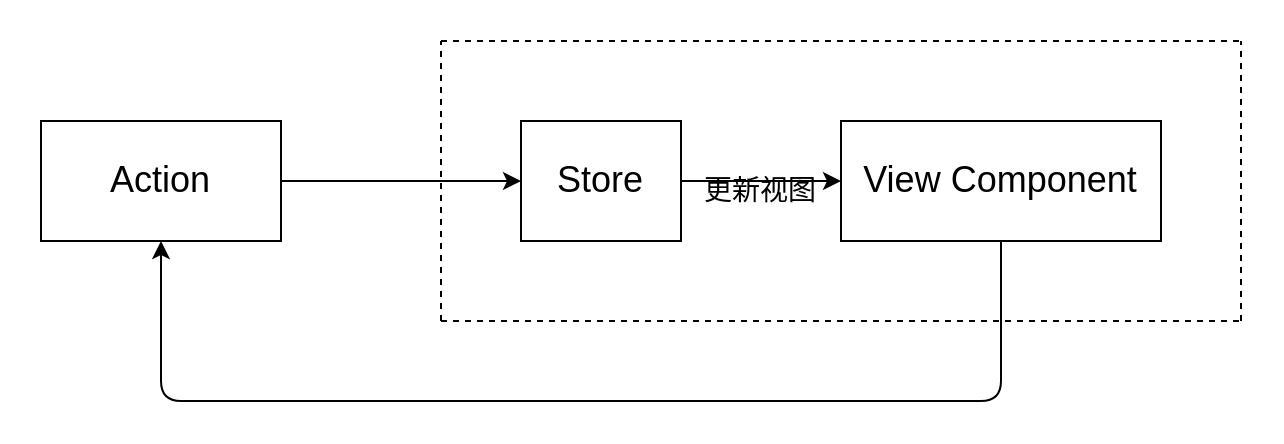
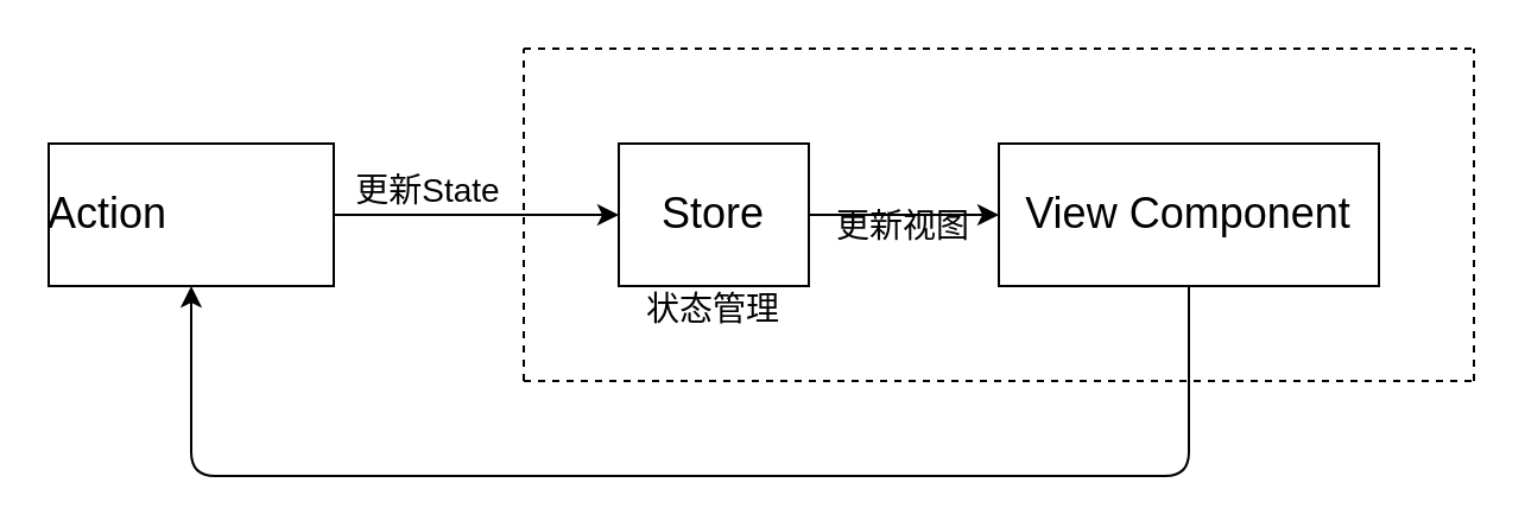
  <mxCell id="0" />
  <mxCell id="1" parent="0" />
  <mxCell id="2" value="" style="rounded=0;whiteSpace=wrap;html=1;" vertex="1" parent="1"><mxGeometry x="20" y="60" width="120" height="60" as="geometry" /></mxCell>
  <mxCell id="3" value="" style="rounded=0;whiteSpace=wrap;html=1;" vertex="1" parent="1"><mxGeometry x="260" y="60" width="80" height="60" as="geometry" /></mxCell>
  <mxCell id="4" value="" style="text;html=1;strokeColor=#000000;fillColor=#ffffff;align=center;verticalAlign=middle;whiteSpace=wrap;rounded=0;fontFamily=Helvetica;fontSize=12;fontColor=#000000;gradientColor=none;" vertex="1" parent="1"><mxGeometry x="420" y="60" width="160" height="60" as="geometry" /></mxCell>
  <mxCell id="5" value="" style="endArrow=classic;html=1;entryX=0;entryY=0.5;entryDx=0;entryDy=0;exitX=1;exitY=0.5;exitDx=0;exitDy=0;" edge="1" parent="1" source="2" target="3"><mxGeometry width="50" height="50" relative="1" as="geometry"><mxPoint x="230" y="110" as="sourcePoint" /><mxPoint x="280" y="60" as="targetPoint" /></mxGeometry></mxCell>
  <mxCell id="6" value="" style="endArrow=classic;html=1;exitX=1;exitY=0.5;exitDx=0;exitDy=0;entryX=0;entryY=0.5;entryDx=0;entryDy=0;" edge="1" parent="1" source="3" target="4"><mxGeometry width="50" height="50" relative="1" as="geometry"><mxPoint x="530" y="130" as="sourcePoint" /><mxPoint x="580" y="80" as="targetPoint" /></mxGeometry></mxCell>
  <mxCell id="7" value="" style="endArrow=none;dashed=1;html=1;" edge="1" parent="1"><mxGeometry width="50" height="50" relative="1" as="geometry"><mxPoint x="220" y="160" as="sourcePoint" /><mxPoint x="220" y="20" as="targetPoint" /></mxGeometry></mxCell>
  <mxCell id="8" value="" style="endArrow=none;dashed=1;html=1;" edge="1" parent="1"><mxGeometry width="50" height="50" relative="1" as="geometry"><mxPoint x="220" y="160" as="sourcePoint" /><mxPoint x="620" y="160" as="targetPoint" /></mxGeometry></mxCell>
  <mxCell id="9" value="" style="endArrow=none;dashed=1;html=1;" edge="1" parent="1"><mxGeometry width="50" height="50" relative="1" as="geometry"><mxPoint x="220" y="20" as="sourcePoint" /><mxPoint x="620" y="20" as="targetPoint" /></mxGeometry></mxCell>
  <mxCell id="10" value="" style="endArrow=none;dashed=1;html=1;" edge="1" parent="1"><mxGeometry width="50" height="50" relative="1" as="geometry"><mxPoint x="620" y="160" as="sourcePoint" /><mxPoint x="620" y="20" as="targetPoint" /></mxGeometry></mxCell>
  <mxCell id="11" value="&lt;font style=&quot;font-size: 18px&quot;&gt;Store&lt;/font&gt;" style="text;html=1;strokeColor=none;fillColor=none;align=center;verticalAlign=middle;whiteSpace=wrap;rounded=0;" vertex="1" parent="1"><mxGeometry x="280" y="80" width="40" height="20" as="geometry" /></mxCell>
  <mxCell id="12" value="&lt;font style=&quot;font-size: 18px&quot;&gt;View Component&lt;/font&gt;" style="text;html=1;strokeColor=none;fillColor=none;align=center;verticalAlign=middle;whiteSpace=wrap;rounded=0;" vertex="1" parent="1"><mxGeometry x="430" y="80" width="140" height="20" as="geometry" /></mxCell>
- <mxCell id="13" value="&lt;font style=&quot;font-size: 18px&quot;&gt;Action&lt;/font&gt;" style="text;html=1;strokeColor=none;fillColor=none;align=center;verticalAlign=middle;whiteSpace=wrap;rounded=0;" vertex="1" parent="1"><mxGeometry x="60" y="80" width="40" height="20" as="geometry" /></mxCell>
+ <mxCell id="13" value="&lt;font style=&quot;font-size: 18px&quot;&gt;Action&lt;/font&gt;" style="text;html=1;strokeColor=none;fillColor=none;align=center;verticalAlign=middle;whiteSpace=wrap;rounded=0;" vertex="1" parent="1"><mxGeometry x="25" y="80" width="40" height="20" as="geometry" /></mxCell>
  <mxCell id="14" value="" style="endArrow=classic;html=1;entryX=0.5;entryY=1;entryDx=0;entryDy=0;edgeStyle=orthogonalEdgeStyle;exitX=0.5;exitY=1;exitDx=0;exitDy=0;" edge="1" parent="1" source="4" target="2"><mxGeometry width="50" height="50" relative="1" as="geometry"><mxPoint x="500" y="170" as="sourcePoint" /><mxPoint x="450" y="260" as="targetPoint" /><Array as="points"><mxPoint x="500" y="200" /><mxPoint x="80" y="200" /></Array></mxGeometry></mxCell>
+ <mxCell id="15" value="&lt;font style=&quot;font-size: 14px&quot;&gt;更新State&lt;/font&gt;" style="text;html=1;strokeColor=none;fillColor=none;align=center;verticalAlign=middle;whiteSpace=wrap;rounded=0;" vertex="1" parent="1"><mxGeometry x="145" y="70" width="70" height="20" as="geometry" /></mxCell>
+ <mxCell id="16" value="&lt;font style=&quot;font-size: 14px&quot;&gt;状态管理&lt;/font&gt;" style="text;html=1;strokeColor=none;fillColor=none;align=center;verticalAlign=middle;whiteSpace=wrap;rounded=0;" vertex="1" parent="1"><mxGeometry x="270" y="120" width="60" height="20" as="geometry" /></mxCell>
  <mxCell id="17" value="&lt;font style=&quot;font-size: 14px&quot;&gt;更新视图&lt;/font&gt;" style="text;html=1;strokeColor=none;fillColor=none;align=center;verticalAlign=middle;whiteSpace=wrap;rounded=0;" vertex="1" parent="1"><mxGeometry x="350" y="85" width="60" height="20" as="geometry" /></mxCell>
